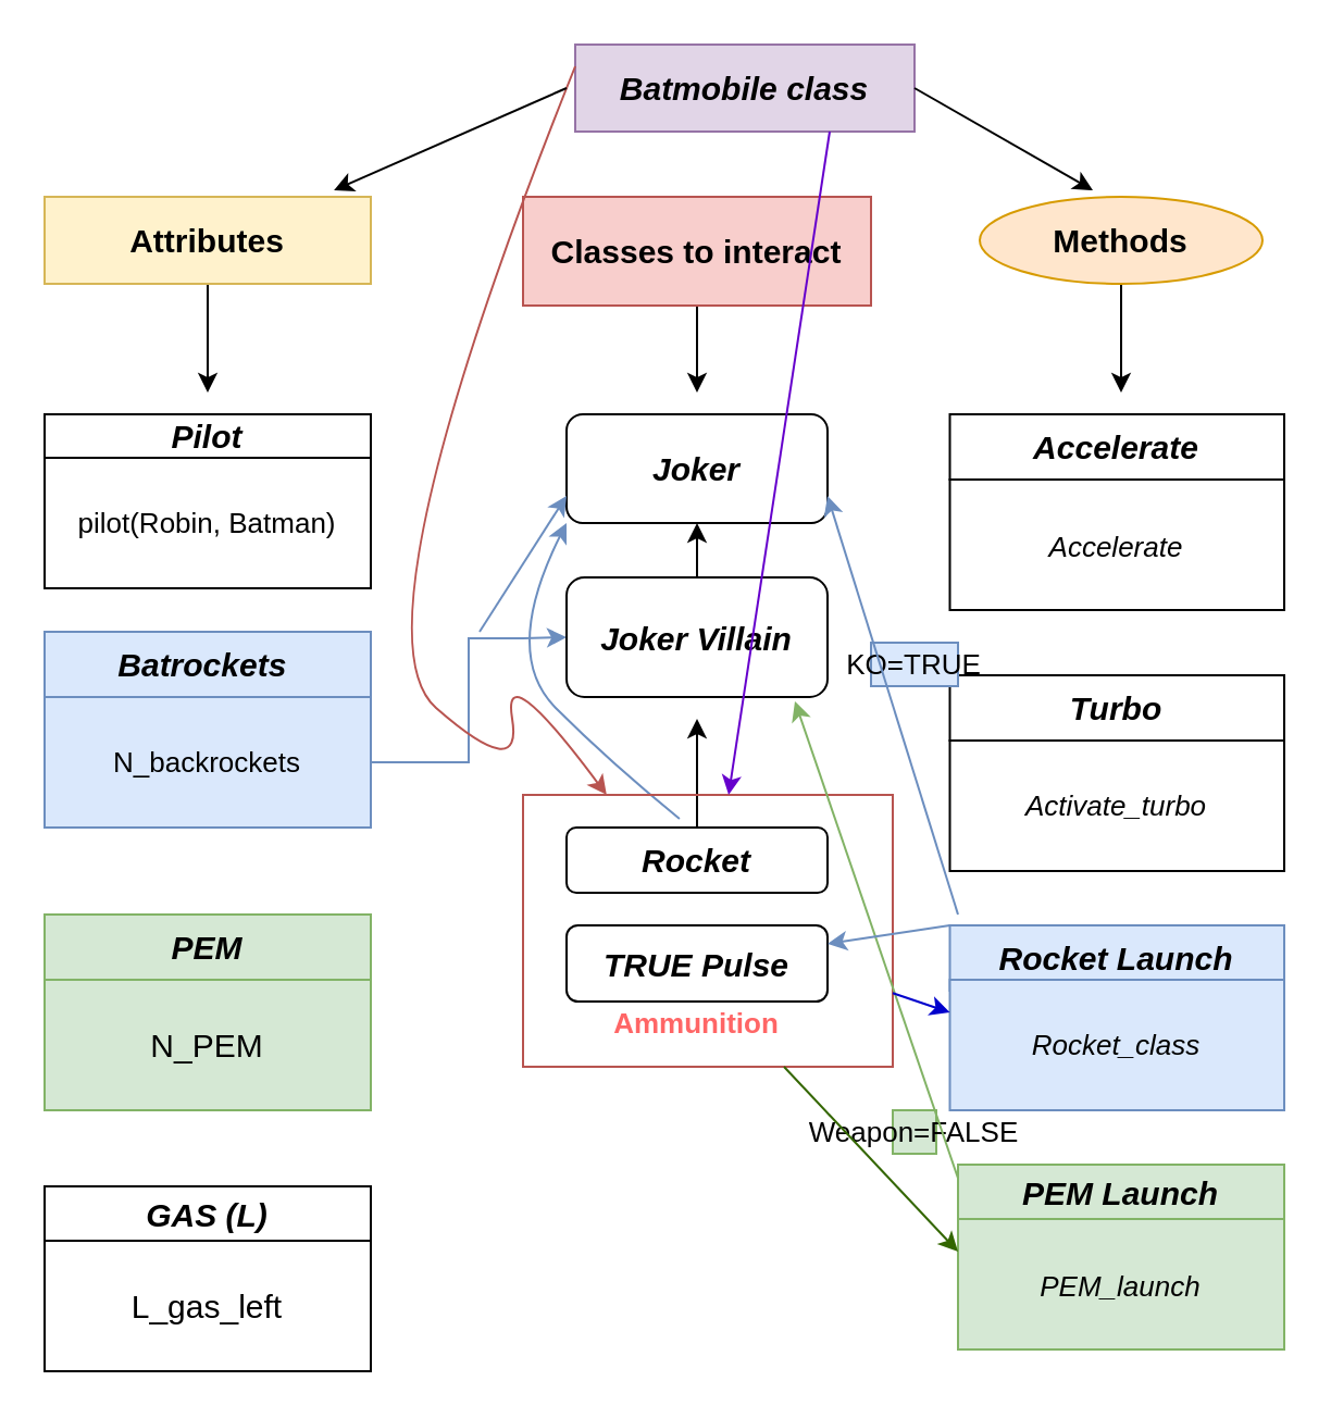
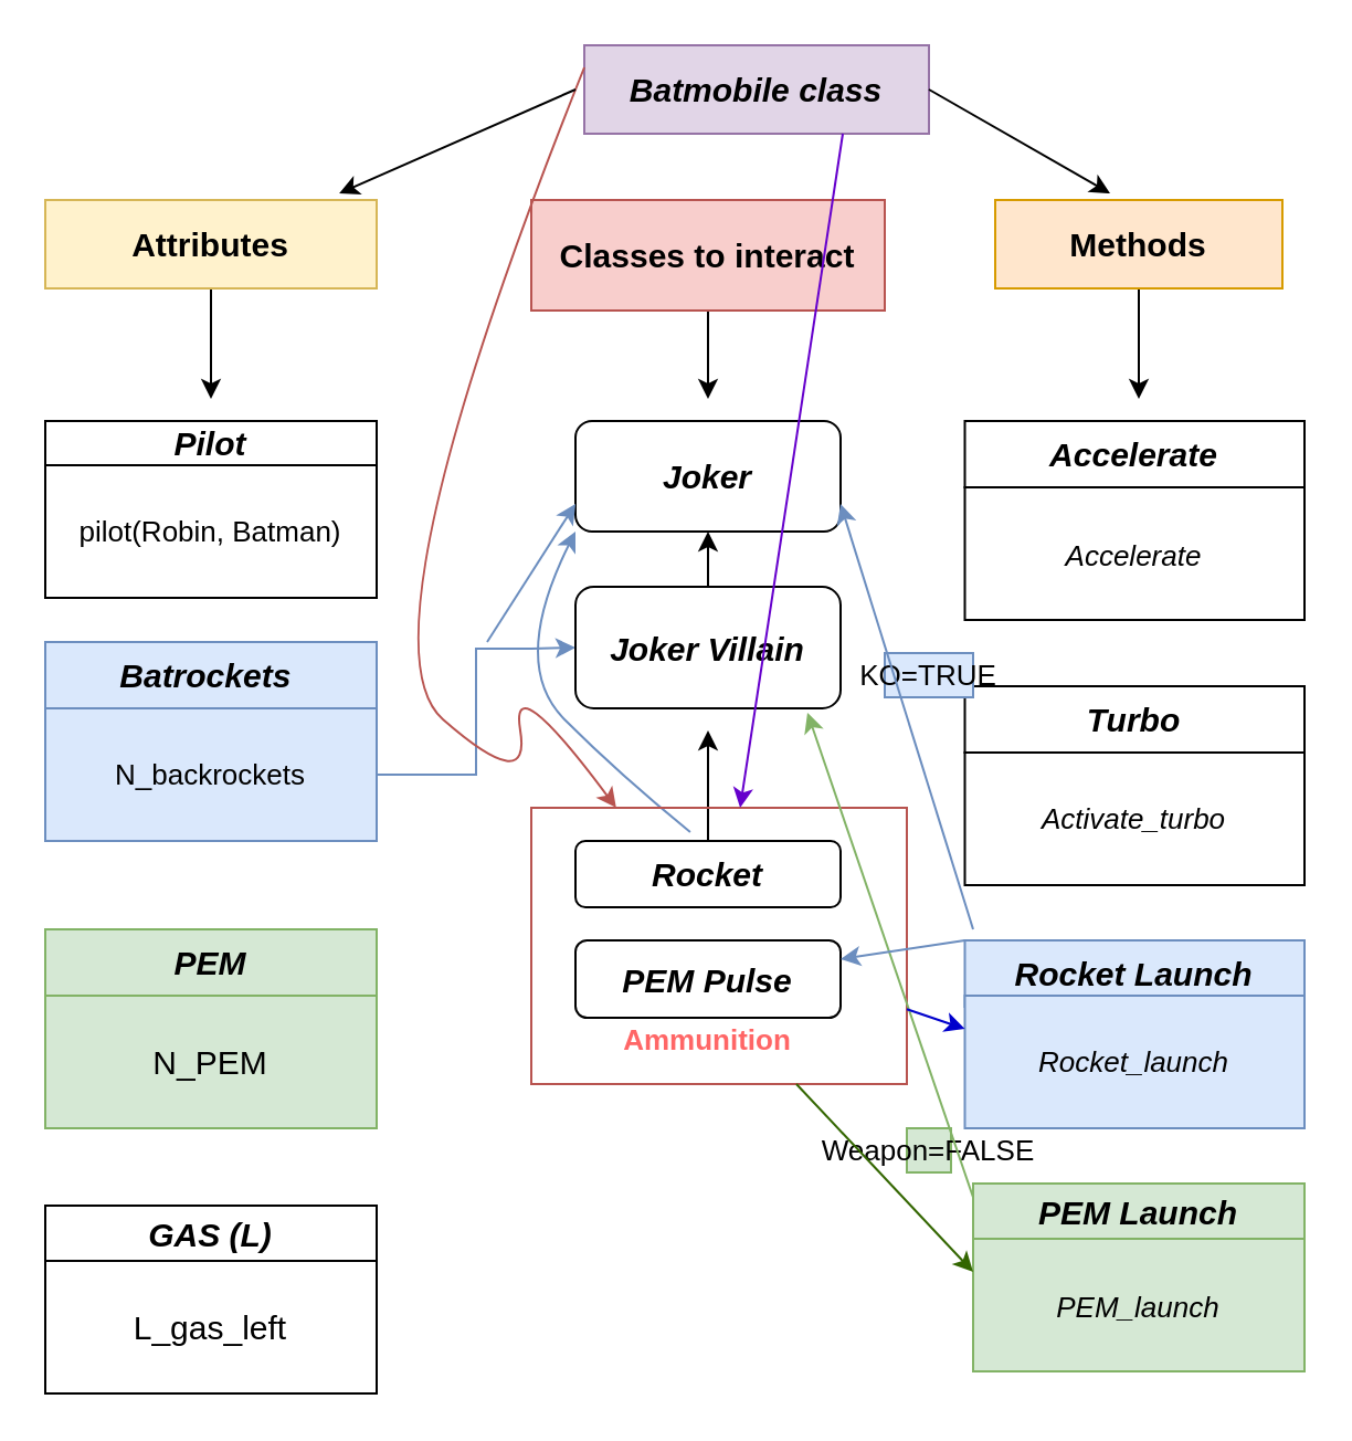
  <mxCell id="0" />
  <mxCell id="1" parent="0" />
  <mxCell id="2" value="Pilot" style="rounded=0;whiteSpace=wrap;html=1;fontStyle=3;fontSize=15;" vertex="1" parent="1"><mxGeometry x="20" y="190" width="150" height="20" as="geometry" /></mxCell>
  <mxCell id="3" value="PEM" style="rounded=0;whiteSpace=wrap;html=1;fontStyle=3;fontSize=15;fillColor=#d5e8d4;strokeColor=#82b366;" vertex="1" parent="1"><mxGeometry x="20" y="420" width="150" height="30" as="geometry" /></mxCell>
  <mxCell id="4" value="Batrockets&amp;nbsp;" style="rounded=0;whiteSpace=wrap;html=1;fontSize=15;fontStyle=3;fillColor=#dae8fc;strokeColor=#6c8ebf;" vertex="1" parent="1"><mxGeometry x="20" y="290" width="150" height="30" as="geometry" /></mxCell>
  <mxCell id="5" style="edgeStyle=orthogonalEdgeStyle;rounded=0;orthogonalLoop=1;jettySize=auto;html=1;exitX=1;exitY=0.5;exitDx=0;exitDy=0;entryX=0;entryY=0.5;entryDx=0;entryDy=0;fontSize=13;fillColor=#dae8fc;strokeColor=#6c8ebf;" edge="1" parent="1" source="6" target="20"><mxGeometry relative="1" as="geometry"><Array as="points"><mxPoint x="215" y="350" /><mxPoint x="215" y="293" /><mxPoint x="240" y="293" /></Array></mxGeometry></mxCell>
  <mxCell id="6" value="N_backrockets" style="rounded=0;whiteSpace=wrap;html=1;fontSize=13;fillColor=#dae8fc;strokeColor=#6c8ebf;" vertex="1" parent="1"><mxGeometry x="20" y="320" width="150" height="60" as="geometry" /></mxCell>
  <mxCell id="7" value="pilot(Robin, Batman)" style="rounded=0;whiteSpace=wrap;html=1;fontSize=13;" vertex="1" parent="1"><mxGeometry x="20" y="210" width="150" height="60" as="geometry" /></mxCell>
  <mxCell id="8" value="N_PEM" style="rounded=0;whiteSpace=wrap;html=1;fontSize=15;fillColor=#d5e8d4;strokeColor=#82b366;" vertex="1" parent="1"><mxGeometry x="20" y="450" width="150" height="60" as="geometry" /></mxCell>
  <mxCell id="9" value="GAS (L)" style="rounded=0;whiteSpace=wrap;html=1;fontSize=15;fontStyle=3" vertex="1" parent="1"><mxGeometry x="20" y="545" width="150" height="25" as="geometry" /></mxCell>
  <mxCell id="10" value="L_gas_left" style="rounded=0;whiteSpace=wrap;html=1;fontSize=15;" vertex="1" parent="1"><mxGeometry x="20" y="570" width="150" height="60" as="geometry" /></mxCell>
  <mxCell id="11" value="Batmobile class" style="rounded=0;whiteSpace=wrap;html=1;fontSize=15;fontStyle=3;fillColor=#e1d5e7;strokeColor=#9673a6;" vertex="1" parent="1"><mxGeometry x="264" y="20" width="156" height="40" as="geometry" /></mxCell>
  <mxCell id="12" style="edgeStyle=orthogonalEdgeStyle;rounded=0;orthogonalLoop=1;jettySize=auto;html=1;exitX=0.5;exitY=1;exitDx=0;exitDy=0;fontSize=15;" edge="1" parent="1" source="13"><mxGeometry relative="1" as="geometry"><mxPoint x="95" y="180" as="targetPoint" /></mxGeometry></mxCell>
  <mxCell id="13" value="Attributes" style="rounded=0;whiteSpace=wrap;html=1;fontSize=15;fontStyle=1;fillColor=#fff2cc;strokeColor=#d6b656;" vertex="1" parent="1"><mxGeometry x="20" y="90" width="150" height="40" as="geometry" /></mxCell>
  <mxCell id="14" style="edgeStyle=orthogonalEdgeStyle;rounded=0;orthogonalLoop=1;jettySize=auto;html=1;fontSize=15;" edge="1" parent="1" source="15"><mxGeometry relative="1" as="geometry"><mxPoint x="515" y="180" as="targetPoint" /></mxGeometry></mxCell>
- <mxCell id="15" value="Methods" style="ellipse;whiteSpace=wrap;html=1;fontSize=15;fontStyle=1;fillColor=#ffe6cc;strokeColor=#d79b00;" vertex="1" parent="1"><mxGeometry x="450" y="90" width="130" height="40" as="geometry" /></mxCell>
+ <mxCell id="15" value="Methods" style="rounded=0;whiteSpace=wrap;html=1;fontSize=15;fontStyle=1;fillColor=#ffe6cc;strokeColor=#d79b00;" vertex="1" parent="1"><mxGeometry x="450" y="90" width="130" height="40" as="geometry" /></mxCell>
  <mxCell id="16" style="edgeStyle=orthogonalEdgeStyle;rounded=0;orthogonalLoop=1;jettySize=auto;html=1;fontSize=15;" edge="1" parent="1" source="17"><mxGeometry relative="1" as="geometry"><mxPoint x="320" y="180" as="targetPoint" /></mxGeometry></mxCell>
  <mxCell id="17" value="Classes to interact" style="rounded=0;whiteSpace=wrap;html=1;fontSize=15;fontStyle=1;fillColor=#f8cecc;strokeColor=#b85450;" vertex="1" parent="1"><mxGeometry x="240" y="90" width="160" height="50" as="geometry" /></mxCell>
  <mxCell id="18" value="&lt;b&gt;&lt;i&gt;Joker&lt;/i&gt;&lt;/b&gt;" style="rounded=1;whiteSpace=wrap;html=1;fontSize=15;" vertex="1" parent="1"><mxGeometry x="260" y="190" width="120" height="50" as="geometry" /></mxCell>
  <mxCell id="19" style="edgeStyle=orthogonalEdgeStyle;rounded=0;orthogonalLoop=1;jettySize=auto;html=1;entryX=0.5;entryY=1;entryDx=0;entryDy=0;fontSize=13;" edge="1" parent="1" source="20" target="18"><mxGeometry relative="1" as="geometry" /></mxCell>
  <mxCell id="20" value="&lt;b&gt;&lt;i&gt;Joker Villain&lt;/i&gt;&lt;/b&gt;" style="rounded=1;whiteSpace=wrap;html=1;fontSize=15;" vertex="1" parent="1"><mxGeometry x="260" y="265" width="120" height="55" as="geometry" /></mxCell>
  <mxCell id="21" style="edgeStyle=orthogonalEdgeStyle;rounded=0;orthogonalLoop=1;jettySize=auto;html=1;fontSize=13;" edge="1" parent="1" source="22"><mxGeometry relative="1" as="geometry"><mxPoint x="320" y="330" as="targetPoint" /></mxGeometry></mxCell>
  <mxCell id="22" value="&lt;b&gt;&lt;i&gt;Rocket&lt;/i&gt;&lt;/b&gt;" style="rounded=1;whiteSpace=wrap;html=1;fontSize=15;" vertex="1" parent="1"><mxGeometry x="260" y="380" width="120" height="30" as="geometry" /></mxCell>
- <mxCell id="23" value="&lt;b&gt;&lt;i&gt;TRUE Pulse&lt;/i&gt;&lt;/b&gt;" style="rounded=1;whiteSpace=wrap;html=1;fontSize=15;" vertex="1" parent="1"><mxGeometry x="260" y="425" width="120" height="35" as="geometry" /></mxCell>
+ <mxCell id="23" value="&lt;b&gt;&lt;i&gt;PEM Pulse&lt;/i&gt;&lt;/b&gt;" style="rounded=1;whiteSpace=wrap;html=1;fontSize=15;" vertex="1" parent="1"><mxGeometry x="260" y="425" width="120" height="35" as="geometry" /></mxCell>
  <mxCell id="24" style="edgeStyle=orthogonalEdgeStyle;rounded=0;orthogonalLoop=1;jettySize=auto;html=1;exitX=0.5;exitY=1;exitDx=0;exitDy=0;fontSize=15;" edge="1" parent="1" source="23" target="23"><mxGeometry relative="1" as="geometry" /></mxCell>
  <mxCell id="25" value="&lt;i&gt;&lt;font style=&quot;font-size: 13px&quot;&gt;Accelerate&lt;/font&gt;&lt;/i&gt;" style="rounded=0;whiteSpace=wrap;html=1;fontSize=15;" vertex="1" parent="1"><mxGeometry x="436.25" y="220" width="153.75" height="60" as="geometry" /></mxCell>
  <mxCell id="26" value="Turbo" style="rounded=0;whiteSpace=wrap;html=1;fontSize=15;fontStyle=3" vertex="1" parent="1"><mxGeometry x="436.25" y="310" width="153.75" height="30" as="geometry" /></mxCell>
  <mxCell id="27" value="&lt;i style=&quot;font-size: 13px;&quot;&gt;Activate_turbo&lt;/i&gt;" style="rounded=0;whiteSpace=wrap;html=1;fontSize=13;" vertex="1" parent="1"><mxGeometry x="436.25" y="340" width="153.75" height="60" as="geometry" /></mxCell>
  <mxCell id="28" value="Rocket Launch" style="rounded=0;whiteSpace=wrap;html=1;fontSize=15;fontStyle=3;fillColor=#dae8fc;strokeColor=#6c8ebf;" vertex="1" parent="1"><mxGeometry x="436.25" y="425" width="153.75" height="30" as="geometry" /></mxCell>
- <mxCell id="29" value="Rocket_class" style="rounded=0;whiteSpace=wrap;html=1;fontSize=13;fontStyle=2;fillColor=#dae8fc;strokeColor=#6c8ebf;" vertex="1" parent="1"><mxGeometry x="436.25" y="450" width="153.75" height="60" as="geometry" /></mxCell>
+ <mxCell id="29" value="Rocket_launch" style="rounded=0;whiteSpace=wrap;html=1;fontSize=13;fontStyle=2;fillColor=#dae8fc;strokeColor=#6c8ebf;" vertex="1" parent="1"><mxGeometry x="436.25" y="450" width="153.75" height="60" as="geometry" /></mxCell>
  <mxCell id="30" value="Accelerate" style="rounded=0;whiteSpace=wrap;html=1;fontSize=15;fontStyle=3" vertex="1" parent="1"><mxGeometry x="436.25" y="190" width="153.75" height="30" as="geometry" /></mxCell>
  <mxCell id="31" value="PEM Launch" style="rounded=0;whiteSpace=wrap;html=1;fontSize=15;fontStyle=3;fillColor=#d5e8d4;strokeColor=#82b366;" vertex="1" parent="1"><mxGeometry x="440" y="535" width="150" height="25" as="geometry" /></mxCell>
  <mxCell id="32" value="&lt;i&gt;&lt;font style=&quot;font-size: 13px&quot;&gt;PEM_launch&lt;/font&gt;&lt;/i&gt;" style="rounded=0;whiteSpace=wrap;html=1;fontSize=15;fillColor=#d5e8d4;strokeColor=#82b366;" vertex="1" parent="1"><mxGeometry x="440" y="560" width="150" height="60" as="geometry" /></mxCell>
  <mxCell id="33" value="" style="endArrow=classic;html=1;fontSize=13;entryX=0;entryY=0.75;entryDx=0;entryDy=0;fillColor=#dae8fc;strokeColor=#6c8ebf;" edge="1" parent="1" target="18"><mxGeometry width="50" height="50" relative="1" as="geometry"><mxPoint x="220" y="290" as="sourcePoint" /><mxPoint x="280" y="300" as="targetPoint" /></mxGeometry></mxCell>
  <mxCell id="34" value="" style="curved=1;endArrow=classic;html=1;fontSize=13;exitX=0.433;exitY=-0.133;exitDx=0;exitDy=0;exitPerimeter=0;entryX=0;entryY=1;entryDx=0;entryDy=0;fillColor=#dae8fc;strokeColor=#6c8ebf;" edge="1" parent="1" source="22" target="18"><mxGeometry width="50" height="50" relative="1" as="geometry"><mxPoint x="230" y="350" as="sourcePoint" /><mxPoint x="280" y="300" as="targetPoint" /><Array as="points"><mxPoint x="280" y="350" /><mxPoint x="230" y="300" /></Array></mxGeometry></mxCell>
  <mxCell id="35" value="Weapon=FALSE" style="text;html=1;strokeColor=#82b366;fillColor=#d5e8d4;align=center;verticalAlign=middle;whiteSpace=wrap;rounded=0;fontSize=13;" vertex="1" parent="1"><mxGeometry x="410" y="510" width="20" height="20" as="geometry" /></mxCell>
  <mxCell id="36" value="KO=TRUE" style="text;html=1;strokeColor=#6c8ebf;fillColor=#dae8fc;align=center;verticalAlign=middle;whiteSpace=wrap;rounded=0;fontSize=13;" vertex="1" parent="1"><mxGeometry x="400" y="295" width="40" height="20" as="geometry" /></mxCell>
  <mxCell id="37" value="" style="rounded=0;whiteSpace=wrap;html=1;fontSize=13;strokeColor=#b85450;fillColor=none;" vertex="1" parent="1"><mxGeometry x="240" y="365" width="170" height="125" as="geometry" /></mxCell>
  <mxCell id="38" value="Ammunition" style="text;html=1;strokeColor=none;fillColor=none;align=center;verticalAlign=middle;whiteSpace=wrap;rounded=0;fontSize=13;fontColor=#FF6666;fontStyle=1" vertex="1" parent="1"><mxGeometry x="300" y="460" width="40" height="20" as="geometry" /></mxCell>
  <mxCell id="39" value="" style="curved=1;endArrow=classic;html=1;fontSize=13;exitX=0;exitY=0.25;exitDx=0;exitDy=0;horizontal=0;fontColor=#FF6666;fillColor=#f8cecc;strokeColor=#b85450;" edge="1" parent="1" source="11" target="37"><mxGeometry width="50" height="50" relative="1" as="geometry"><mxPoint x="230" y="350" as="sourcePoint" /><mxPoint x="280" y="300" as="targetPoint" /><Array as="points"><mxPoint x="160" y="290" /><mxPoint x="240" y="360" /><mxPoint x="230" y="300" /></Array></mxGeometry></mxCell>
  <mxCell id="40" value="" style="endArrow=classic;html=1;fontSize=13;fontColor=#FF6666;entryX=0.875;entryY=1.036;entryDx=0;entryDy=0;entryPerimeter=0;exitX=0;exitY=0.25;exitDx=0;exitDy=0;fillColor=#d5e8d4;strokeColor=#82b366;" edge="1" parent="1" source="31" target="20"><mxGeometry width="50" height="50" relative="1" as="geometry"><mxPoint x="250" y="350" as="sourcePoint" /><mxPoint x="300" y="300" as="targetPoint" /></mxGeometry></mxCell>
  <mxCell id="41" value="" style="endArrow=classic;html=1;fontSize=13;fontColor=#FF6666;entryX=1;entryY=0.75;entryDx=0;entryDy=0;fillColor=#dae8fc;strokeColor=#6c8ebf;" edge="1" parent="1" target="18"><mxGeometry width="50" height="50" relative="1" as="geometry"><mxPoint x="440" y="420" as="sourcePoint" /><mxPoint x="300" y="300" as="targetPoint" /></mxGeometry></mxCell>
  <mxCell id="42" value="" style="endArrow=classic;html=1;fontSize=13;fontColor=#FF6666;exitX=0;exitY=0;exitDx=0;exitDy=0;fillColor=#dae8fc;strokeColor=#6c8ebf;" edge="1" parent="1" source="28" target="23"><mxGeometry width="50" height="50" relative="1" as="geometry"><mxPoint x="430" y="420" as="sourcePoint" /><mxPoint x="300" y="300" as="targetPoint" /></mxGeometry></mxCell>
  <mxCell id="43" value="" style="endArrow=classic;html=1;fontSize=13;fontColor=#FF6666;entryX=0.4;entryY=-0.075;entryDx=0;entryDy=0;entryPerimeter=0;exitX=1;exitY=0.5;exitDx=0;exitDy=0;" edge="1" parent="1" source="11" target="15"><mxGeometry width="50" height="50" relative="1" as="geometry"><mxPoint x="430" y="40" as="sourcePoint" /><mxPoint x="480" y="60" as="targetPoint" /></mxGeometry></mxCell>
  <mxCell id="44" value="" style="endArrow=classic;html=1;fontSize=13;fontColor=#FF6666;entryX=0.887;entryY=-0.075;entryDx=0;entryDy=0;entryPerimeter=0;" edge="1" parent="1" target="13"><mxGeometry width="50" height="50" relative="1" as="geometry"><mxPoint x="260" y="40" as="sourcePoint" /><mxPoint x="170" y="90" as="targetPoint" /></mxGeometry></mxCell>
  <mxCell id="45" value="" style="endArrow=classic;html=1;fontSize=13;fontColor=#FF6666;entryX=0;entryY=0.25;entryDx=0;entryDy=0;strokeColor=#0000CC;" edge="1" parent="1" source="37" target="29"><mxGeometry width="50" height="50" relative="1" as="geometry"><mxPoint x="250" y="350" as="sourcePoint" /><mxPoint x="300" y="300" as="targetPoint" /></mxGeometry></mxCell>
  <mxCell id="46" value="" style="endArrow=classic;html=1;fontSize=13;fontColor=#FF6666;entryX=0;entryY=0.25;entryDx=0;entryDy=0;strokeColor=#336600;" edge="1" parent="1" target="32"><mxGeometry width="50" height="50" relative="1" as="geometry"><mxPoint x="360" y="490" as="sourcePoint" /><mxPoint x="380" y="650" as="targetPoint" /></mxGeometry></mxCell>
  <mxCell id="47" value="" style="endArrow=classic;html=1;fontSize=13;fontColor=#FF6666;exitX=0.75;exitY=1;exitDx=0;exitDy=0;strokeColor=#6600CC;" edge="1" parent="1" source="11" target="37"><mxGeometry width="50" height="50" relative="1" as="geometry"><mxPoint x="250" y="350" as="sourcePoint" /><mxPoint x="300" y="300" as="targetPoint" /></mxGeometry></mxCell>
